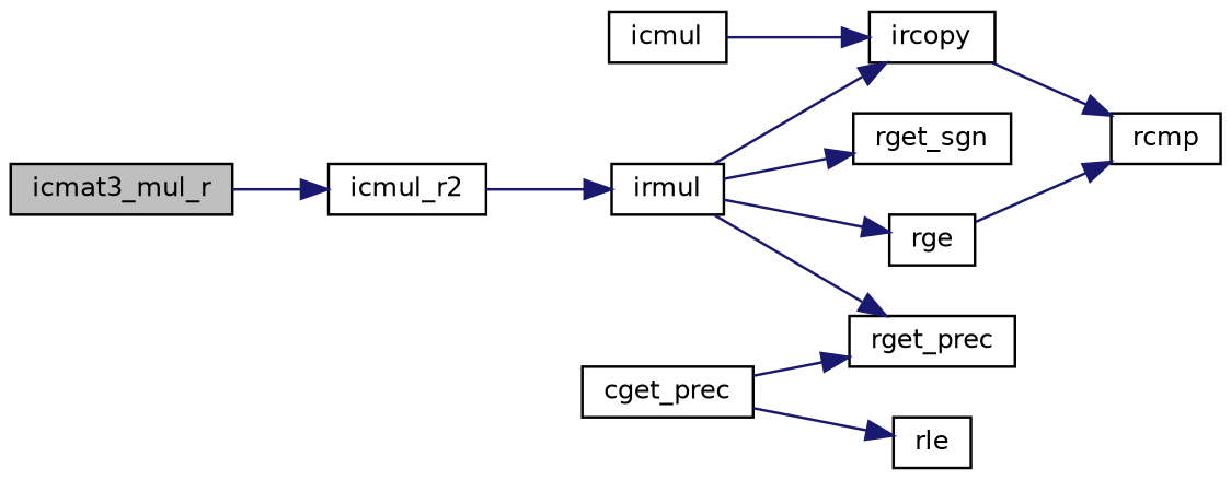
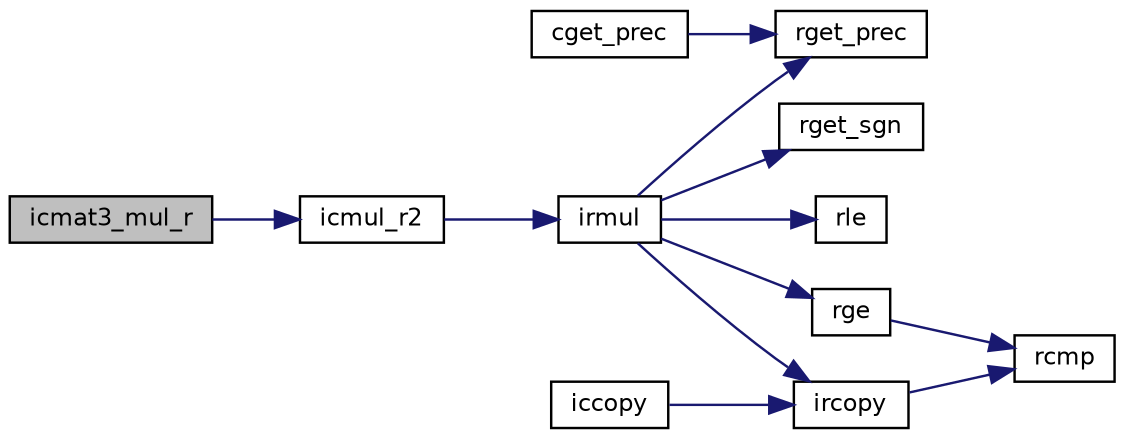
  digraph {
    rankdir=LR
    node [color=black fillcolor=white fontname=Helvetica fontsize=10 shape=record style=filled]
    edge [color=midnightblue fontname=Helvetica fontsize=10 labelfontname=Helvetica labelfontsize=10 style=solid]
    n1 [fillcolor=grey75 fontcolor=black height=0.2 label=icmat3_mul_r width=0.4]
    n2 [height=0.2 label=icmul_r2 width=0.4]
    n3 [height=0.2 label=irmul width=0.4]
    n4 [height=0.2 label=cget_prec width=0.4]
    n5 [height=0.2 label=rget_prec width=0.4]
    n6 [height=0.2 label=rget_sgn width=0.4]
    n7 [height=0.2 label=rle width=0.4]
    n8 [height=0.2 label=rge width=0.4]
    n9 [height=0.2 label=ircopy width=0.4]
-   n10 [height=0.2 label=icmul width=0.4]
+   n10 [height=0.2 label=iccopy width=0.4]
    n11 [height=0.2 label=rcmp width=0.4]
    n1 -> n2
    n2 -> n3
    n3 -> n5
    n3 -> n6
-   n4 -> n7
+   n3 -> n7
    n3 -> n8
    n3 -> n9
    n4 -> n5
    n8 -> n11
    n9 -> n11
    n10 -> n9
  }
